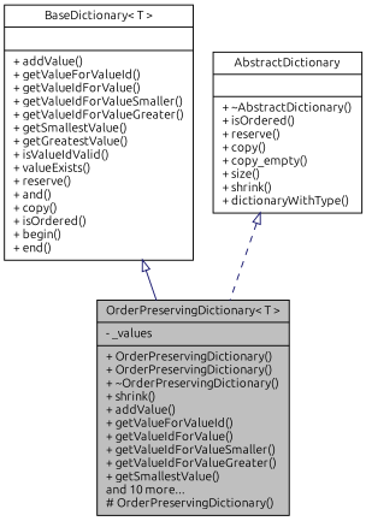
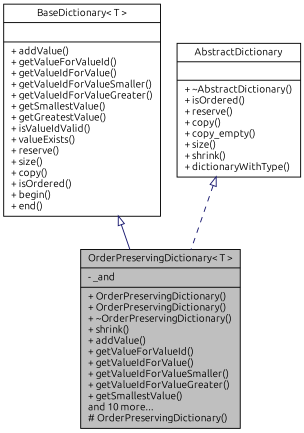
  digraph {
    fontname=Ubuntu
    node [color=black fillcolor=white fontname=Ubuntu fontsize=11 shape=record style=filled]
    edge [arrowtail=onormal color=midnightblue dir=back fontname=Ubuntu fontsize=11 labelfontname=Helvetica labelfontsize=11]
-   n1 [fillcolor=grey75 fontcolor=black height=0.2 label="{OrderPreservingDictionary\< T \>\n|- _values\l|+ OrderPreservingDictionary()\l+ OrderPreservingDictionary()\l+ ~OrderPreservingDictionary()\l+ shrink()\l+ addValue()\l+ getValueForValueId()\l+ getValueIdForValue()\l+ getValueIdForValueSmaller()\l+ getValueIdForValueGreater()\l+ getSmallestValue()\land 10 more...\l# OrderPreservingDictionary()\l}" width=0.4]
-   n2 [height=0.2 label="{BaseDictionary\< T \>\n||+ addValue()\l+ getValueForValueId()\l+ getValueIdForValue()\l+ getValueIdForValueSmaller()\l+ getValueIdForValueGreater()\l+ getSmallestValue()\l+ getGreatestValue()\l+ isValueIdValid()\l+ valueExists()\l+ reserve()\l+ and()\l+ copy()\l+ isOrdered()\l+ begin()\l+ end()\l}" width=0.4]
+   n1 [fillcolor=grey75 fontcolor=black height=0.2 label="{OrderPreservingDictionary\< T \>\n|- _and\l|+ OrderPreservingDictionary()\l+ OrderPreservingDictionary()\l+ ~OrderPreservingDictionary()\l+ shrink()\l+ addValue()\l+ getValueForValueId()\l+ getValueIdForValue()\l+ getValueIdForValueSmaller()\l+ getValueIdForValueGreater()\l+ getSmallestValue()\land 10 more...\l# OrderPreservingDictionary()\l}" width=0.4]
+   n2 [height=0.2 label="{BaseDictionary\< T \>\n||+ addValue()\l+ getValueForValueId()\l+ getValueIdForValue()\l+ getValueIdForValueSmaller()\l+ getValueIdForValueGreater()\l+ getSmallestValue()\l+ getGreatestValue()\l+ isValueIdValid()\l+ valueExists()\l+ reserve()\l+ size()\l+ copy()\l+ isOrdered()\l+ begin()\l+ end()\l}" width=0.4]
    n3 [height=0.2 label="{AbstractDictionary\n||+ ~AbstractDictionary()\l+ isOrdered()\l+ reserve()\l+ copy()\l+ copy_empty()\l+ size()\l+ shrink()\l+ dictionaryWithType()\l}" width=0.4]
    n2 -> n1 [style=solid]
    n3 -> n1 [style=dashed]
  }
